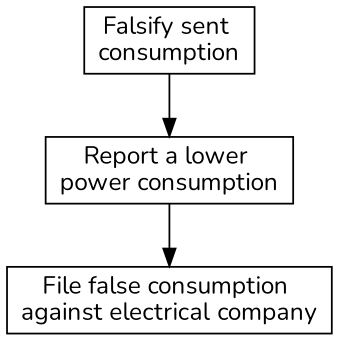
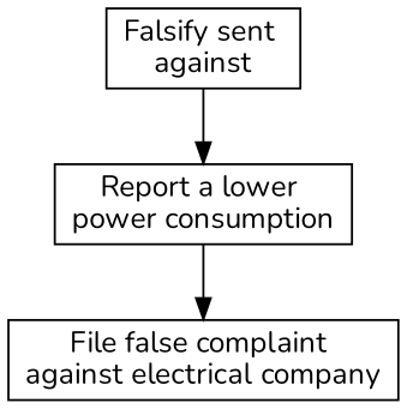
  digraph {
    fontname=Nunito
    node [fontname=Nunito shape=rectangle]
    edge [fontname=Nunito]
    n1 [label="Report a lower \npower consumption" shape=OR]
-   n2 [label="File false consumption \nagainst electrical company"]
-   n3 [label="Falsify sent \nconsumption"]
+   n2 [label="File false complaint \nagainst electrical company"]
+   n3 [label="Falsify sent \nagainst"]
    n1 -> n2
    n3 -> n1
  }
